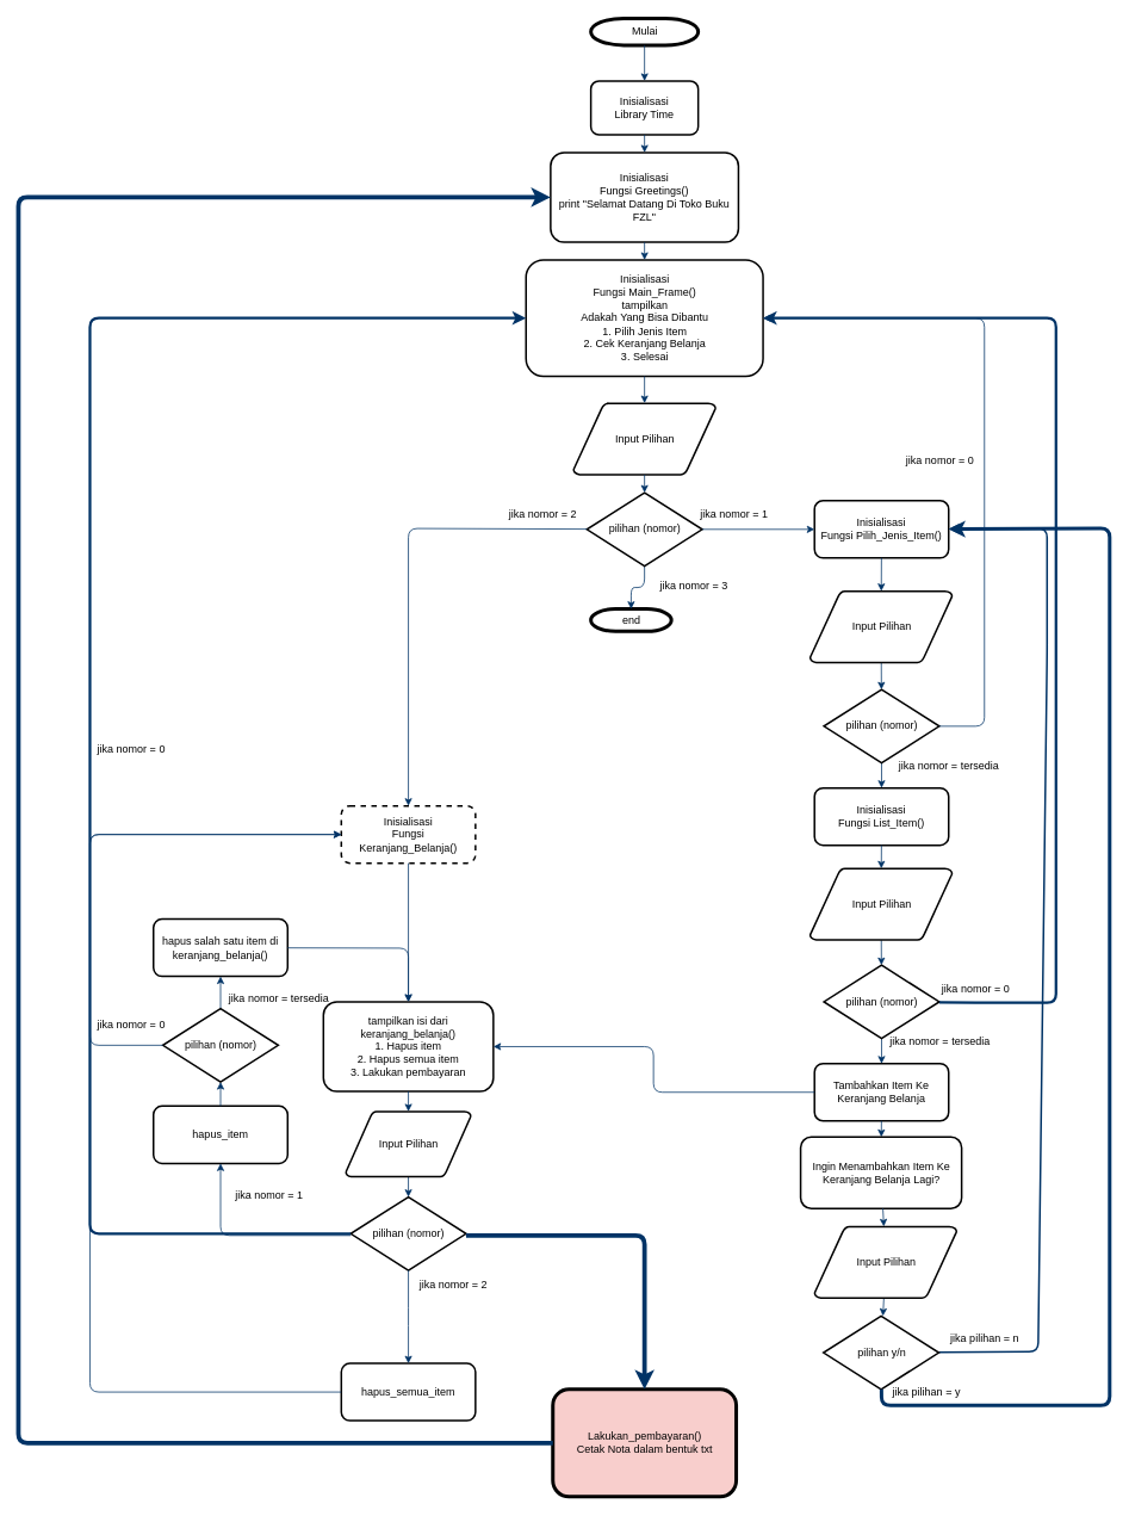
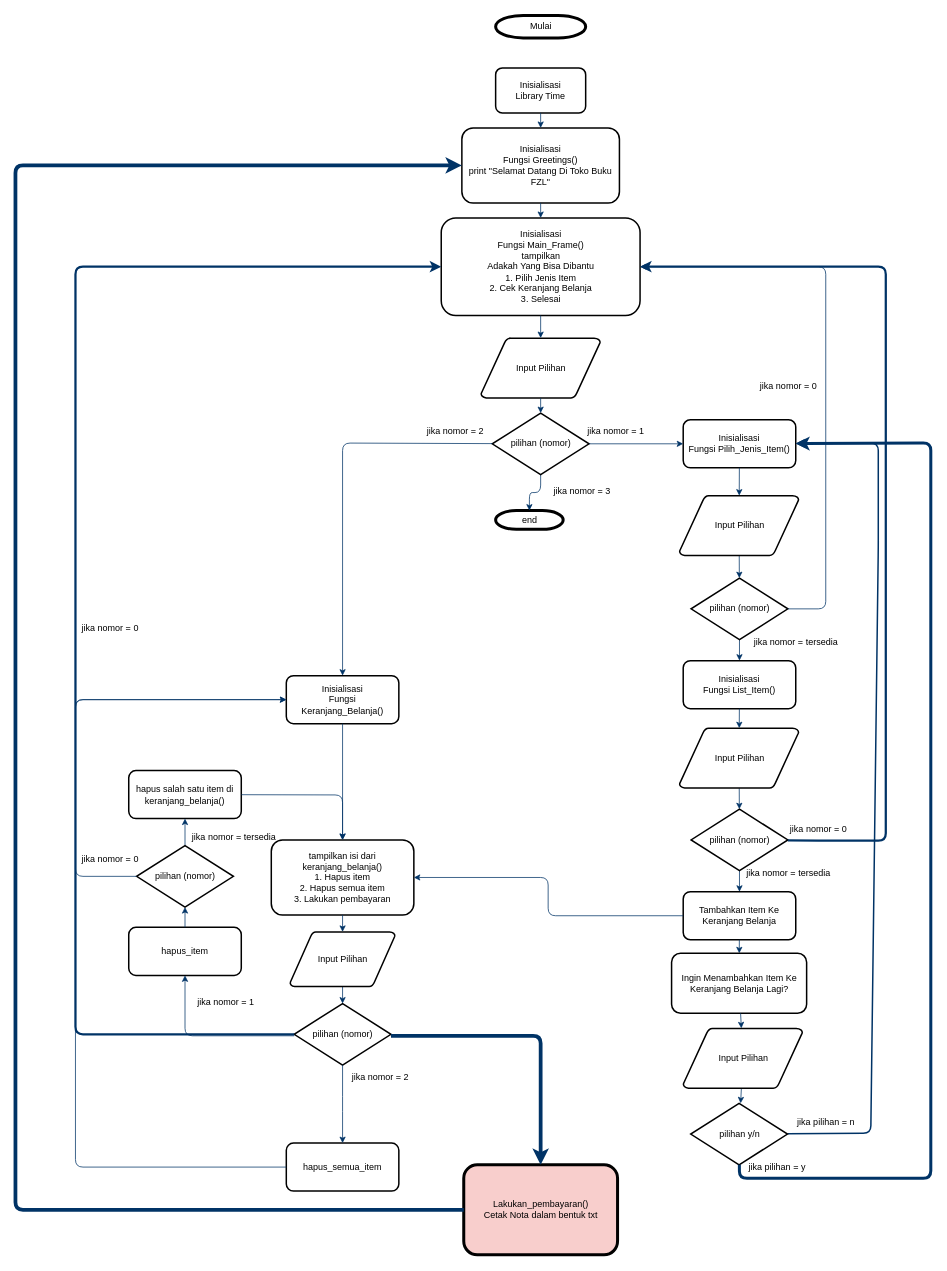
  <mxCell id="0" />
  <mxCell id="1" parent="0" />
  <mxCell id="2" value="Mulai" style="shape=mxgraph.flowchart.terminator;strokeWidth=4;gradientColor=none;gradientDirection=north;fontStyle=0;html=1;" parent="1" vertex="1"><mxGeometry x="660" y="20" width="120" height="30" as="geometry" /></mxCell>
- <mxCell id="3" style="fontStyle=1;strokeColor=#003366;strokeWidth=1;html=1;" parent="1" source="2" target="6" edge="1"><mxGeometry relative="1" as="geometry" /></mxCell>
  <mxCell id="4" value="end" style="shape=mxgraph.flowchart.terminator;strokeWidth=4;gradientColor=none;gradientDirection=north;fontStyle=0;html=1;" parent="1" vertex="1"><mxGeometry x="660" y="680" width="90" height="25" as="geometry" /></mxCell>
  <mxCell id="5" value="" style="edgeStyle=elbowEdgeStyle;elbow=vertical;entryX=0.5;entryY=0;entryPerimeter=0;fontStyle=1;strokeColor=#003366;strokeWidth=1;html=1;" parent="1" source="11" target="4" edge="1"><mxGeometry width="100" height="100" as="geometry"><mxPoint x="720" y="710" as="sourcePoint" /><mxPoint x="490" y="-1270" as="targetPoint" /></mxGeometry></mxCell>
  <mxCell id="6" value="Inisialisasi&lt;br&gt;Library Time" style="rounded=1;whiteSpace=wrap;html=1;strokeWidth=2;" vertex="1" parent="1"><mxGeometry x="660" y="90" width="120" height="60" as="geometry" /></mxCell>
  <mxCell id="7" value="Inisialisasi&lt;br&gt;Fungsi Greetings()&lt;br&gt;print &quot;Selamat Datang Di Toko Buku FZL&quot;" style="rounded=1;whiteSpace=wrap;html=1;strokeWidth=2;" vertex="1" parent="1"><mxGeometry x="615" y="170" width="210" height="100" as="geometry" /></mxCell>
  <mxCell id="8" style="fontStyle=1;strokeColor=#003366;strokeWidth=1;html=1;" edge="1" parent="1" source="6" target="7"><mxGeometry relative="1" as="geometry"><mxPoint x="730" y="60" as="sourcePoint" /><mxPoint x="730" y="100" as="targetPoint" /></mxGeometry></mxCell>
  <mxCell id="9" value="Inisialisasi&lt;br&gt;Fungsi Main_Frame()&lt;br&gt;tampilkan &lt;br&gt;Adakah Yang Bisa Dibantu&lt;br&gt;1. Pilih Jenis Item&lt;br&gt;2. Cek Keranjang Belanja&lt;br&gt;3. Selesai" style="rounded=1;whiteSpace=wrap;html=1;strokeWidth=2;" vertex="1" parent="1"><mxGeometry x="587.5" y="290" width="265" height="130" as="geometry" /></mxCell>
  <mxCell id="10" style="fontStyle=1;strokeColor=#003366;strokeWidth=1;html=1;" edge="1" parent="1" source="7" target="9"><mxGeometry relative="1" as="geometry"><mxPoint x="730" y="60" as="sourcePoint" /><mxPoint x="730" y="100" as="targetPoint" /></mxGeometry></mxCell>
  <mxCell id="11" value="pilihan (nomor)" style="shape=mxgraph.flowchart.decision;strokeWidth=2;gradientColor=none;gradientDirection=north;fontStyle=0;html=1;" vertex="1" parent="1"><mxGeometry x="655.5" y="550" width="129" height="82" as="geometry" /></mxCell>
  <mxCell id="12" value="Input Pilihan" style="shape=mxgraph.flowchart.data;strokeWidth=2;gradientColor=none;gradientDirection=north;fontStyle=0;html=1;" vertex="1" parent="1"><mxGeometry x="640.5" y="450" width="159" height="80" as="geometry" /></mxCell>
  <mxCell id="13" value="jika nomor = 1" style="text;html=1;align=center;verticalAlign=middle;resizable=0;points=[];autosize=1;strokeColor=none;fillColor=none;" vertex="1" parent="1"><mxGeometry x="770" y="559" width="100" height="30" as="geometry" /></mxCell>
  <mxCell id="14" value="Inisialisasi&lt;br&gt;Fungsi Pilih_Jenis_Item()" style="rounded=1;whiteSpace=wrap;html=1;strokeWidth=2;" vertex="1" parent="1"><mxGeometry x="910" y="559" width="150" height="64" as="geometry" /></mxCell>
  <mxCell id="15" style="fontStyle=1;strokeColor=#003366;strokeWidth=1;html=1;" edge="1" parent="1" source="9" target="12"><mxGeometry relative="1" as="geometry"><mxPoint x="730" y="280" as="sourcePoint" /><mxPoint x="730" y="300" as="targetPoint" /></mxGeometry></mxCell>
  <mxCell id="16" style="fontStyle=1;strokeColor=#003366;strokeWidth=1;html=1;" edge="1" parent="1" source="11" target="14"><mxGeometry relative="1" as="geometry"><mxPoint x="730" y="430" as="sourcePoint" /><mxPoint x="730" y="460" as="targetPoint" /></mxGeometry></mxCell>
  <mxCell id="17" value="Inisialisasi&lt;br&gt;Fungsi List_Item()" style="rounded=1;whiteSpace=wrap;html=1;strokeWidth=2;" vertex="1" parent="1"><mxGeometry x="910" y="880" width="150" height="64" as="geometry" /></mxCell>
  <mxCell id="18" style="fontStyle=1;strokeColor=#003366;strokeWidth=1;html=1;" edge="1" parent="1" source="20" target="17"><mxGeometry relative="1" as="geometry"><mxPoint x="795" y="729" as="sourcePoint" /><mxPoint x="920" y="729" as="targetPoint" /></mxGeometry></mxCell>
  <mxCell id="19" value="" style="fontStyle=1;strokeColor=#003366;strokeWidth=1;html=1;" edge="1" parent="1" source="57" target="20"><mxGeometry relative="1" as="geometry"><mxPoint x="985" y="623" as="sourcePoint" /><mxPoint x="985" y="730" as="targetPoint" /></mxGeometry></mxCell>
  <mxCell id="20" value="pilihan (nomor)" style="shape=mxgraph.flowchart.decision;strokeWidth=2;gradientColor=none;gradientDirection=north;fontStyle=0;html=1;" vertex="1" parent="1"><mxGeometry x="920.5" y="770" width="129" height="82" as="geometry" /></mxCell>
  <mxCell id="21" value="jika nomor = 0" style="text;html=1;align=center;verticalAlign=middle;resizable=0;points=[];autosize=1;strokeColor=none;fillColor=none;" vertex="1" parent="1"><mxGeometry x="1000" y="500" width="100" height="30" as="geometry" /></mxCell>
  <mxCell id="22" style="fontStyle=1;strokeColor=#003366;strokeWidth=1;html=1;" edge="1" parent="1" source="20" target="9"><mxGeometry relative="1" as="geometry"><mxPoint x="730" y="430" as="sourcePoint" /><mxPoint x="730" y="460" as="targetPoint" /><Array as="points"><mxPoint x="1100" y="811" /><mxPoint x="1100" y="355" /></Array></mxGeometry></mxCell>
  <mxCell id="23" value="jika nomor = tersedia" style="text;html=1;align=center;verticalAlign=middle;resizable=0;points=[];autosize=1;strokeColor=none;fillColor=none;" vertex="1" parent="1"><mxGeometry x="990" y="840" width="140" height="30" as="geometry" /></mxCell>
  <mxCell id="24" value="Tambahkan Item Ke Keranjang Belanja" style="rounded=1;whiteSpace=wrap;html=1;strokeWidth=2;" vertex="1" parent="1"><mxGeometry x="910" y="1188" width="150" height="64" as="geometry" /></mxCell>
  <mxCell id="25" style="fontStyle=1;strokeColor=#003366;strokeWidth=1;html=1;" edge="1" parent="1" source="27" target="24"><mxGeometry relative="1" as="geometry"><mxPoint x="995" y="970" as="sourcePoint" /><mxPoint x="995" y="998" as="targetPoint" /></mxGeometry></mxCell>
  <mxCell id="26" value="" style="fontStyle=1;strokeColor=#003366;strokeWidth=1;html=1;" edge="1" parent="1" source="59" target="27"><mxGeometry relative="1" as="geometry"><mxPoint x="985" y="982" as="sourcePoint" /><mxPoint x="985" y="1098" as="targetPoint" /></mxGeometry></mxCell>
  <mxCell id="27" value="pilihan (nomor)" style="shape=mxgraph.flowchart.decision;strokeWidth=2;gradientColor=none;gradientDirection=north;fontStyle=0;html=1;" vertex="1" parent="1"><mxGeometry x="920.5" y="1078" width="129" height="82" as="geometry" /></mxCell>
  <mxCell id="28" value="jika nomor = tersedia" style="text;html=1;align=center;verticalAlign=middle;resizable=0;points=[];autosize=1;strokeColor=none;fillColor=none;" vertex="1" parent="1"><mxGeometry x="980" y="1148" width="140" height="30" as="geometry" /></mxCell>
  <mxCell id="29" value="jika nomor = 0" style="text;html=1;align=center;verticalAlign=middle;resizable=0;points=[];autosize=1;strokeColor=none;fillColor=none;" vertex="1" parent="1"><mxGeometry x="1040" y="1090" width="100" height="30" as="geometry" /></mxCell>
  <mxCell id="30" style="fontStyle=1;strokeColor=#003366;strokeWidth=2;html=1;" edge="1" parent="1" source="31" target="14"><mxGeometry relative="1" as="geometry"><mxPoint x="1049.5" y="690" as="sourcePoint" /><mxPoint x="852.5" y="354" as="targetPoint" /><Array as="points"><mxPoint x="1160" y="1510" /><mxPoint x="1170" y="730" /><mxPoint x="1170" y="590" /></Array></mxGeometry></mxCell>
  <mxCell id="31" value="pilihan y/n" style="shape=mxgraph.flowchart.decision;strokeWidth=2;gradientColor=none;gradientDirection=north;fontStyle=0;html=1;" vertex="1" parent="1"><mxGeometry x="920" y="1470" width="129" height="82" as="geometry" /></mxCell>
  <mxCell id="32" style="fontStyle=1;strokeColor=#003366;strokeWidth=1;html=1;" edge="1" parent="1" source="61" target="31"><mxGeometry relative="1" as="geometry"><mxPoint x="995" y="1170" as="sourcePoint" /><mxPoint x="995" y="1198" as="targetPoint" /></mxGeometry></mxCell>
  <mxCell id="33" value="" style="fontStyle=1;strokeColor=#003366;strokeWidth=1;html=1;" edge="1" parent="1" source="24" target="34"><mxGeometry relative="1" as="geometry"><mxPoint x="985" y="1252" as="sourcePoint" /><mxPoint x="985" y="1368" as="targetPoint" /></mxGeometry></mxCell>
  <mxCell id="34" value="Ingin Menambahkan Item Ke Keranjang Belanja Lagi?" style="rounded=1;whiteSpace=wrap;html=1;strokeWidth=2;" vertex="1" parent="1"><mxGeometry x="894.5" y="1270" width="180" height="80" as="geometry" /></mxCell>
  <mxCell id="35" style="fontStyle=1;strokeColor=#003366;strokeWidth=3;html=1;" edge="1" parent="1" source="27" target="9"><mxGeometry relative="1" as="geometry"><mxPoint x="1060" y="1191" as="sourcePoint" /><mxPoint x="1070" y="891" as="targetPoint" /><Array as="points"><mxPoint x="1100" y="1120" /><mxPoint x="1180" y="1120" /><mxPoint x="1180" y="355" /></Array></mxGeometry></mxCell>
  <mxCell id="36" style="fontStyle=1;strokeColor=#003366;strokeWidth=4;html=1;" edge="1" parent="1" source="31" target="14"><mxGeometry relative="1" as="geometry"><mxPoint x="1060" y="1201" as="sourcePoint" /><mxPoint x="863" y="365" as="targetPoint" /><Array as="points"><mxPoint x="985" y="1570" /><mxPoint x="1110" y="1570" /><mxPoint x="1240" y="1570" /><mxPoint x="1240" y="1050" /><mxPoint x="1240" y="590" /></Array></mxGeometry></mxCell>
  <mxCell id="37" value="jika pilihan = y" style="text;html=1;align=center;verticalAlign=middle;resizable=0;points=[];autosize=1;strokeColor=none;fillColor=none;" vertex="1" parent="1"><mxGeometry x="985" y="1540" width="100" height="30" as="geometry" /></mxCell>
  <mxCell id="38" value="jika pilihan = n" style="text;html=1;align=center;verticalAlign=middle;resizable=0;points=[];autosize=1;strokeColor=none;fillColor=none;" vertex="1" parent="1"><mxGeometry x="1049.5" y="1480" width="100" height="30" as="geometry" /></mxCell>
  <mxCell id="39" style="fontStyle=1;strokeColor=#003366;strokeWidth=1;html=1;" edge="1" parent="1" source="12" target="11"><mxGeometry relative="1" as="geometry"><mxPoint x="770" y="430" as="sourcePoint" /><mxPoint x="730" y="460" as="targetPoint" /></mxGeometry></mxCell>
- <mxCell id="40" value="Inisialisasi&lt;br&gt;Fungsi Keranjang_Belanja()" style="rounded=1;whiteSpace=wrap;html=1;strokeWidth=2;dashed=1;" vertex="1" parent="1"><mxGeometry x="381" y="900" width="150" height="64" as="geometry" /></mxCell>
+ <mxCell id="40" value="Inisialisasi&lt;br&gt;Fungsi Keranjang_Belanja()" style="rounded=1;whiteSpace=wrap;html=1;strokeWidth=2;" vertex="1" parent="1"><mxGeometry x="381" y="900" width="150" height="64" as="geometry" /></mxCell>
  <mxCell id="41" style="fontStyle=1;strokeColor=#003366;strokeWidth=1;html=1;" edge="1" parent="1" source="11" target="40"><mxGeometry relative="1" as="geometry"><mxPoint x="730" y="430" as="sourcePoint" /><mxPoint x="730" y="460" as="targetPoint" /><Array as="points"><mxPoint x="456" y="590" /></Array></mxGeometry></mxCell>
  <mxCell id="42" value="jika nomor = 2" style="text;html=1;align=center;verticalAlign=middle;resizable=0;points=[];autosize=1;strokeColor=none;fillColor=none;" vertex="1" parent="1"><mxGeometry x="555.5" y="559" width="100" height="30" as="geometry" /></mxCell>
  <mxCell id="43" value="tampilkan isi dari keranjang_belanja()&lt;br&gt;1. Hapus item&lt;br&gt;2. Hapus semua item&lt;br&gt;3. Lakukan pembayaran" style="rounded=1;whiteSpace=wrap;html=1;strokeWidth=2;" vertex="1" parent="1"><mxGeometry x="361" y="1119" width="190" height="100" as="geometry" /></mxCell>
  <mxCell id="44" style="fontStyle=1;strokeColor=#003366;strokeWidth=1;html=1;" edge="1" parent="1" source="40" target="43"><mxGeometry relative="1" as="geometry"><mxPoint x="741" y="899" as="sourcePoint" /><mxPoint x="741" y="929" as="targetPoint" /></mxGeometry></mxCell>
  <mxCell id="45" value="pilihan (nomor)" style="shape=mxgraph.flowchart.decision;strokeWidth=2;gradientColor=none;gradientDirection=north;fontStyle=0;html=1;" vertex="1" parent="1"><mxGeometry x="391.5" y="1337" width="129" height="82" as="geometry" /></mxCell>
  <mxCell id="46" value="hapus_item" style="rounded=1;whiteSpace=wrap;html=1;strokeWidth=2;" vertex="1" parent="1"><mxGeometry x="171" y="1235.5" width="150" height="64" as="geometry" /></mxCell>
  <mxCell id="47" value="" style="edgeStyle=elbowEdgeStyle;elbow=vertical;fontStyle=1;strokeColor=#003366;strokeWidth=1;html=1;" edge="1" parent="1" source="45" target="46"><mxGeometry width="100" height="100" as="geometry"><mxPoint x="391.5" y="1267.75" as="sourcePoint" /><mxPoint x="271" y="1078.5" as="targetPoint" /><Array as="points"><mxPoint x="246" y="1380" /></Array></mxGeometry></mxCell>
  <mxCell id="48" style="fontStyle=1;strokeColor=#003366;strokeWidth=1;html=1;" edge="1" parent="1" source="63" target="45"><mxGeometry relative="1" as="geometry"><mxPoint x="466" y="1102" as="sourcePoint" /><mxPoint x="466" y="1147" as="targetPoint" /></mxGeometry></mxCell>
  <mxCell id="49" value="hapus salah satu item di keranjang_belanja()" style="rounded=1;whiteSpace=wrap;html=1;strokeWidth=2;" vertex="1" parent="1"><mxGeometry x="171" y="1026.5" width="150" height="64" as="geometry" /></mxCell>
  <mxCell id="50" value="hapus_semua_item" style="rounded=1;whiteSpace=wrap;html=1;strokeWidth=2;" vertex="1" parent="1"><mxGeometry x="381" y="1523" width="150" height="64" as="geometry" /></mxCell>
  <mxCell id="51" value="" style="edgeStyle=elbowEdgeStyle;elbow=vertical;fontStyle=1;strokeColor=#003366;strokeWidth=1;html=1;" edge="1" parent="1" source="45" target="50"><mxGeometry width="100" height="100" as="geometry"><mxPoint x="455.5" y="1459" as="sourcePoint" /><mxPoint x="365.5" y="1469" as="targetPoint" /></mxGeometry></mxCell>
  <mxCell id="52" style="fontStyle=1;strokeColor=#003366;strokeWidth=1;html=1;" edge="1" parent="1" source="55" target="49"><mxGeometry relative="1" as="geometry"><mxPoint x="466" y="1100.5" as="sourcePoint" /><mxPoint x="466" y="1144.5" as="targetPoint" /></mxGeometry></mxCell>
  <mxCell id="53" style="fontStyle=1;strokeColor=#003366;strokeWidth=1;html=1;" edge="1" parent="1" source="49" target="43"><mxGeometry relative="1" as="geometry"><mxPoint x="256" y="1153.5" as="sourcePoint" /><mxPoint x="361" y="1058.5" as="targetPoint" /><Array as="points"><mxPoint x="456" y="1059" /></Array></mxGeometry></mxCell>
  <mxCell id="54" value="" style="fontStyle=1;strokeColor=#003366;strokeWidth=1;html=1;" edge="1" parent="1" source="46" target="55"><mxGeometry relative="1" as="geometry"><mxPoint x="246" y="1235.5" as="sourcePoint" /><mxPoint x="246" y="1090.5" as="targetPoint" /></mxGeometry></mxCell>
  <mxCell id="55" value="pilihan (nomor)" style="shape=mxgraph.flowchart.decision;strokeWidth=2;gradientColor=none;gradientDirection=north;fontStyle=0;html=1;" vertex="1" parent="1"><mxGeometry x="181.5" y="1126.5" width="129" height="82" as="geometry" /></mxCell>
  <mxCell id="56" value="" style="fontStyle=1;strokeColor=#003366;strokeWidth=1;html=1;" edge="1" parent="1" source="14" target="57"><mxGeometry relative="1" as="geometry"><mxPoint x="985" y="623" as="sourcePoint" /><mxPoint x="985" y="770" as="targetPoint" /></mxGeometry></mxCell>
  <mxCell id="57" value="Input Pilihan" style="shape=mxgraph.flowchart.data;strokeWidth=2;gradientColor=none;gradientDirection=north;fontStyle=0;html=1;" vertex="1" parent="1"><mxGeometry x="905" y="660" width="159" height="80" as="geometry" /></mxCell>
  <mxCell id="58" value="" style="fontStyle=1;strokeColor=#003366;strokeWidth=1;html=1;" edge="1" parent="1" source="17" target="59"><mxGeometry relative="1" as="geometry"><mxPoint x="985" y="944" as="sourcePoint" /><mxPoint x="985" y="1040" as="targetPoint" /></mxGeometry></mxCell>
  <mxCell id="59" value="Input Pilihan" style="shape=mxgraph.flowchart.data;strokeWidth=2;gradientColor=none;gradientDirection=north;fontStyle=0;html=1;" vertex="1" parent="1"><mxGeometry x="905" y="970" width="159" height="80" as="geometry" /></mxCell>
  <mxCell id="60" value="" style="fontStyle=1;strokeColor=#003366;strokeWidth=1;html=1;" edge="1" parent="1" source="34" target="61"><mxGeometry relative="1" as="geometry"><mxPoint x="985" y="1358" as="sourcePoint" /><mxPoint x="985" y="1470" as="targetPoint" /></mxGeometry></mxCell>
  <mxCell id="61" value="Input Pilihan" style="shape=mxgraph.flowchart.data;strokeWidth=2;gradientColor=none;gradientDirection=north;fontStyle=0;html=1;" vertex="1" parent="1"><mxGeometry x="910" y="1370" width="159" height="80" as="geometry" /></mxCell>
  <mxCell id="62" value="" style="fontStyle=1;strokeColor=#003366;strokeWidth=1;html=1;" edge="1" parent="1" source="43" target="63"><mxGeometry relative="1" as="geometry"><mxPoint x="456.5" y="1219" as="sourcePoint" /><mxPoint x="456.5" y="1337" as="targetPoint" /></mxGeometry></mxCell>
  <mxCell id="63" value="Input Pilihan" style="shape=mxgraph.flowchart.data;strokeWidth=2;gradientColor=none;gradientDirection=north;fontStyle=0;html=1;" vertex="1" parent="1"><mxGeometry x="386" y="1241.5" width="140" height="73" as="geometry" /></mxCell>
  <mxCell id="64" value="jika nomor = tersedia" style="text;html=1;align=center;verticalAlign=middle;resizable=0;points=[];autosize=1;strokeColor=none;fillColor=none;" vertex="1" parent="1"><mxGeometry x="241" y="1099.5" width="140" height="30" as="geometry" /></mxCell>
  <mxCell id="65" value="jika nomor = 0" style="text;html=1;align=center;verticalAlign=middle;resizable=0;points=[];autosize=1;strokeColor=none;fillColor=none;" vertex="1" parent="1"><mxGeometry x="95.5" y="1129.5" width="100" height="30" as="geometry" /></mxCell>
  <mxCell id="66" value="" style="edgeStyle=elbowEdgeStyle;elbow=vertical;fontStyle=1;strokeColor=#003366;strokeWidth=1;html=1;" edge="1" parent="1" source="55" target="40"><mxGeometry width="100" height="100" as="geometry"><mxPoint x="25.5" y="1200" as="sourcePoint" /><mxPoint x="25.5" y="1300" as="targetPoint" /><Array as="points"><mxPoint x="100" y="1050" /></Array></mxGeometry></mxCell>
  <mxCell id="67" value="" style="edgeStyle=elbowEdgeStyle;elbow=vertical;fontStyle=1;strokeColor=#003366;strokeWidth=1;html=1;" edge="1" parent="1" source="50" target="40"><mxGeometry width="100" height="100" as="geometry"><mxPoint x="406" y="1438" as="sourcePoint" /><mxPoint x="730" y="1320" as="targetPoint" /><Array as="points"><mxPoint x="100" y="1331" /></Array></mxGeometry></mxCell>
  <mxCell id="68" value="jika nomor = 2" style="text;html=1;align=center;verticalAlign=middle;resizable=0;points=[];autosize=1;strokeColor=none;fillColor=none;" vertex="1" parent="1"><mxGeometry x="455.5" y="1420" width="100" height="30" as="geometry" /></mxCell>
  <mxCell id="69" value="jika nomor = 1" style="text;html=1;align=center;verticalAlign=middle;resizable=0;points=[];autosize=1;strokeColor=none;fillColor=none;" vertex="1" parent="1"><mxGeometry x="250" y="1320" width="100" height="30" as="geometry" /></mxCell>
  <mxCell id="70" value="" style="edgeStyle=elbowEdgeStyle;elbow=vertical;fontStyle=1;strokeColor=#003366;strokeWidth=3;html=1;" edge="1" parent="1" source="45" target="9"><mxGeometry width="100" height="100" as="geometry"><mxPoint x="317" y="1420" as="sourcePoint" /><mxPoint x="171" y="1340" as="targetPoint" /><Array as="points"><mxPoint x="100" y="1210" /></Array></mxGeometry></mxCell>
  <mxCell id="71" value="jika nomor = 0" style="text;html=1;align=center;verticalAlign=middle;resizable=0;points=[];autosize=1;strokeColor=none;fillColor=none;" vertex="1" parent="1"><mxGeometry x="95.5" y="822" width="100" height="30" as="geometry" /></mxCell>
  <mxCell id="72" style="fontStyle=1;strokeColor=#003366;strokeWidth=1;html=1;" edge="1" parent="1" source="24" target="43"><mxGeometry relative="1" as="geometry"><mxPoint x="697" y="1188" as="sourcePoint" /><mxPoint x="500" y="732" as="targetPoint" /><Array as="points"><mxPoint x="730" y="1220" /><mxPoint x="730" y="1169" /></Array></mxGeometry></mxCell>
  <mxCell id="73" value="jika nomor = 3" style="text;html=1;align=center;verticalAlign=middle;resizable=0;points=[];autosize=1;strokeColor=none;fillColor=none;" vertex="1" parent="1"><mxGeometry x="725" y="640" width="100" height="30" as="geometry" /></mxCell>
  <mxCell id="74" value="Lakukan_pembayaran()&lt;br&gt;Cetak Nota dalam bentuk txt" style="rounded=1;whiteSpace=wrap;html=1;strokeWidth=4;fillColor=#f8cecc;" vertex="1" parent="1"><mxGeometry x="617.5" y="1552" width="205" height="120" as="geometry" /></mxCell>
  <mxCell id="75" value="" style="edgeStyle=elbowEdgeStyle;elbow=vertical;fontStyle=1;strokeColor=#003366;strokeWidth=5;html=1;" edge="1" parent="1" source="45" target="74"><mxGeometry width="100" height="100" as="geometry"><mxPoint x="402" y="1388" as="sourcePoint" /><mxPoint x="598" y="365" as="targetPoint" /><Array as="points"><mxPoint x="720" y="1380" /></Array></mxGeometry></mxCell>
  <mxCell id="76" value="" style="edgeStyle=elbowEdgeStyle;elbow=vertical;fontStyle=1;strokeColor=#003366;strokeWidth=5;html=1;" edge="1" parent="1" source="74" target="7"><mxGeometry width="100" height="100" as="geometry"><mxPoint x="655.5" y="781" as="sourcePoint" /><mxPoint x="551" y="240" as="targetPoint" /><Array as="points"><mxPoint x="20" y="940" /></Array></mxGeometry></mxCell>
